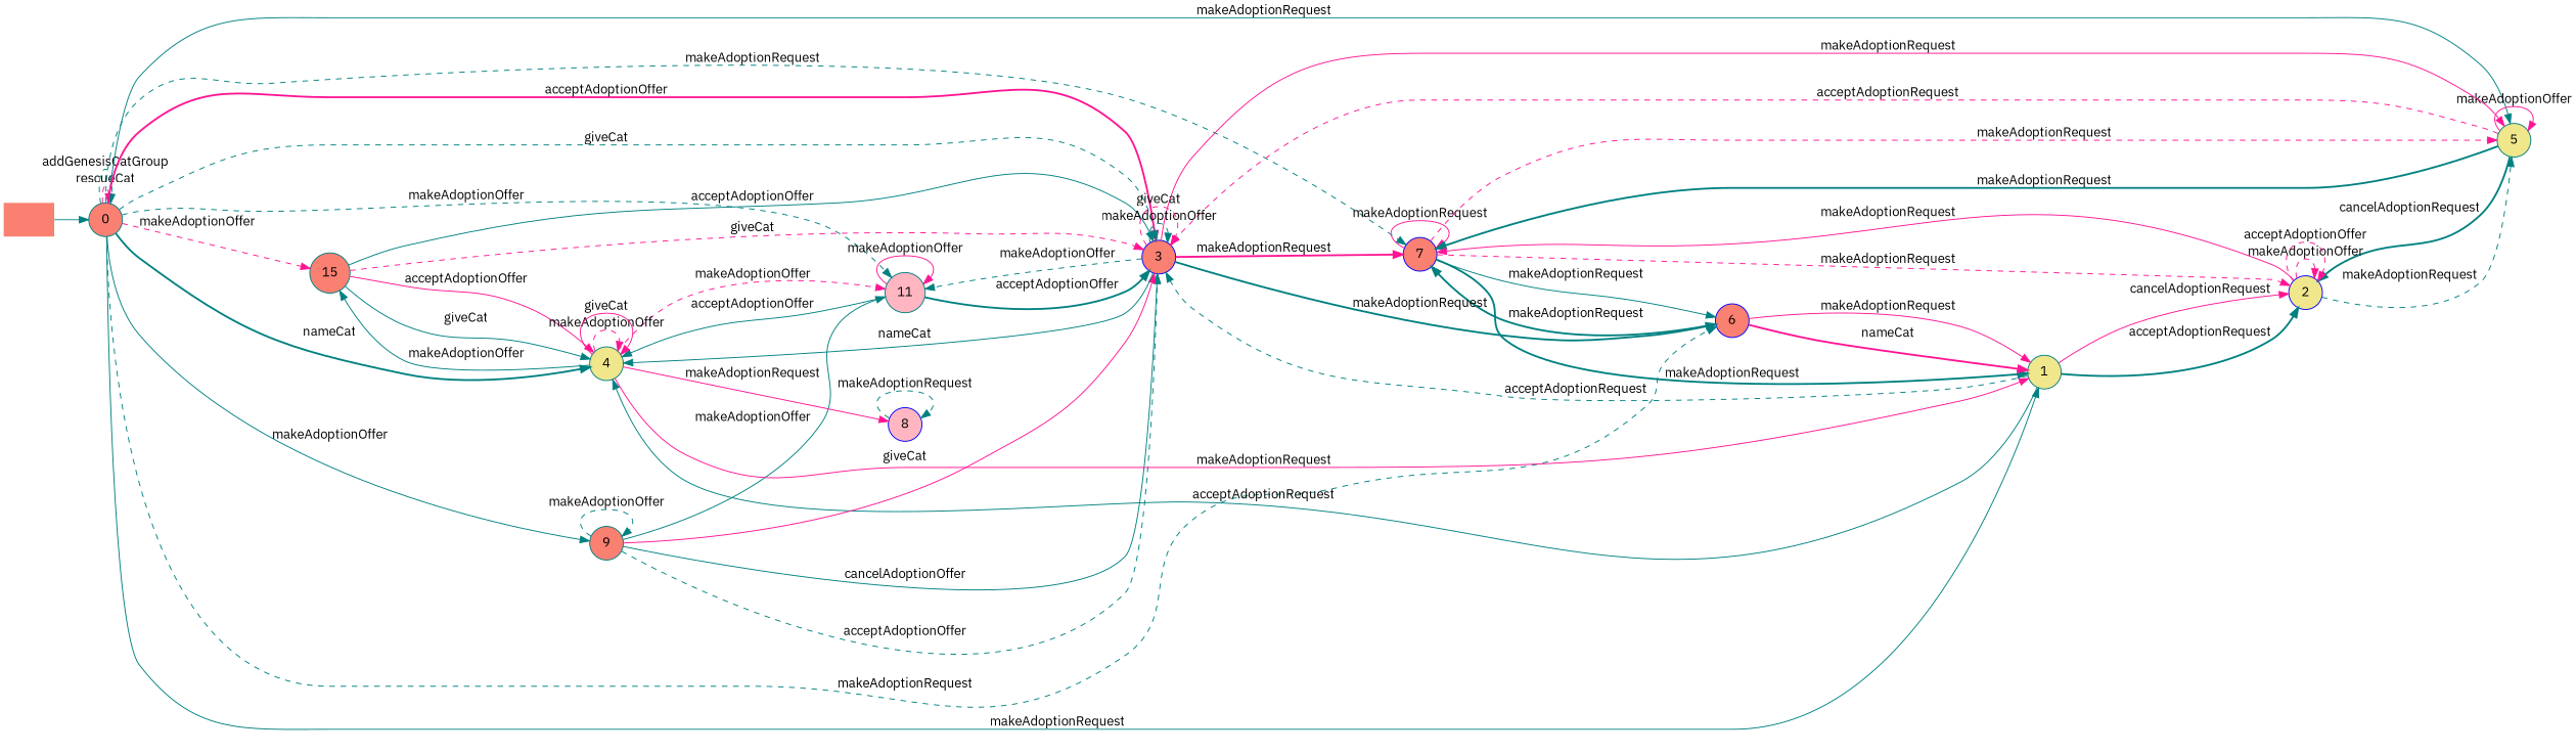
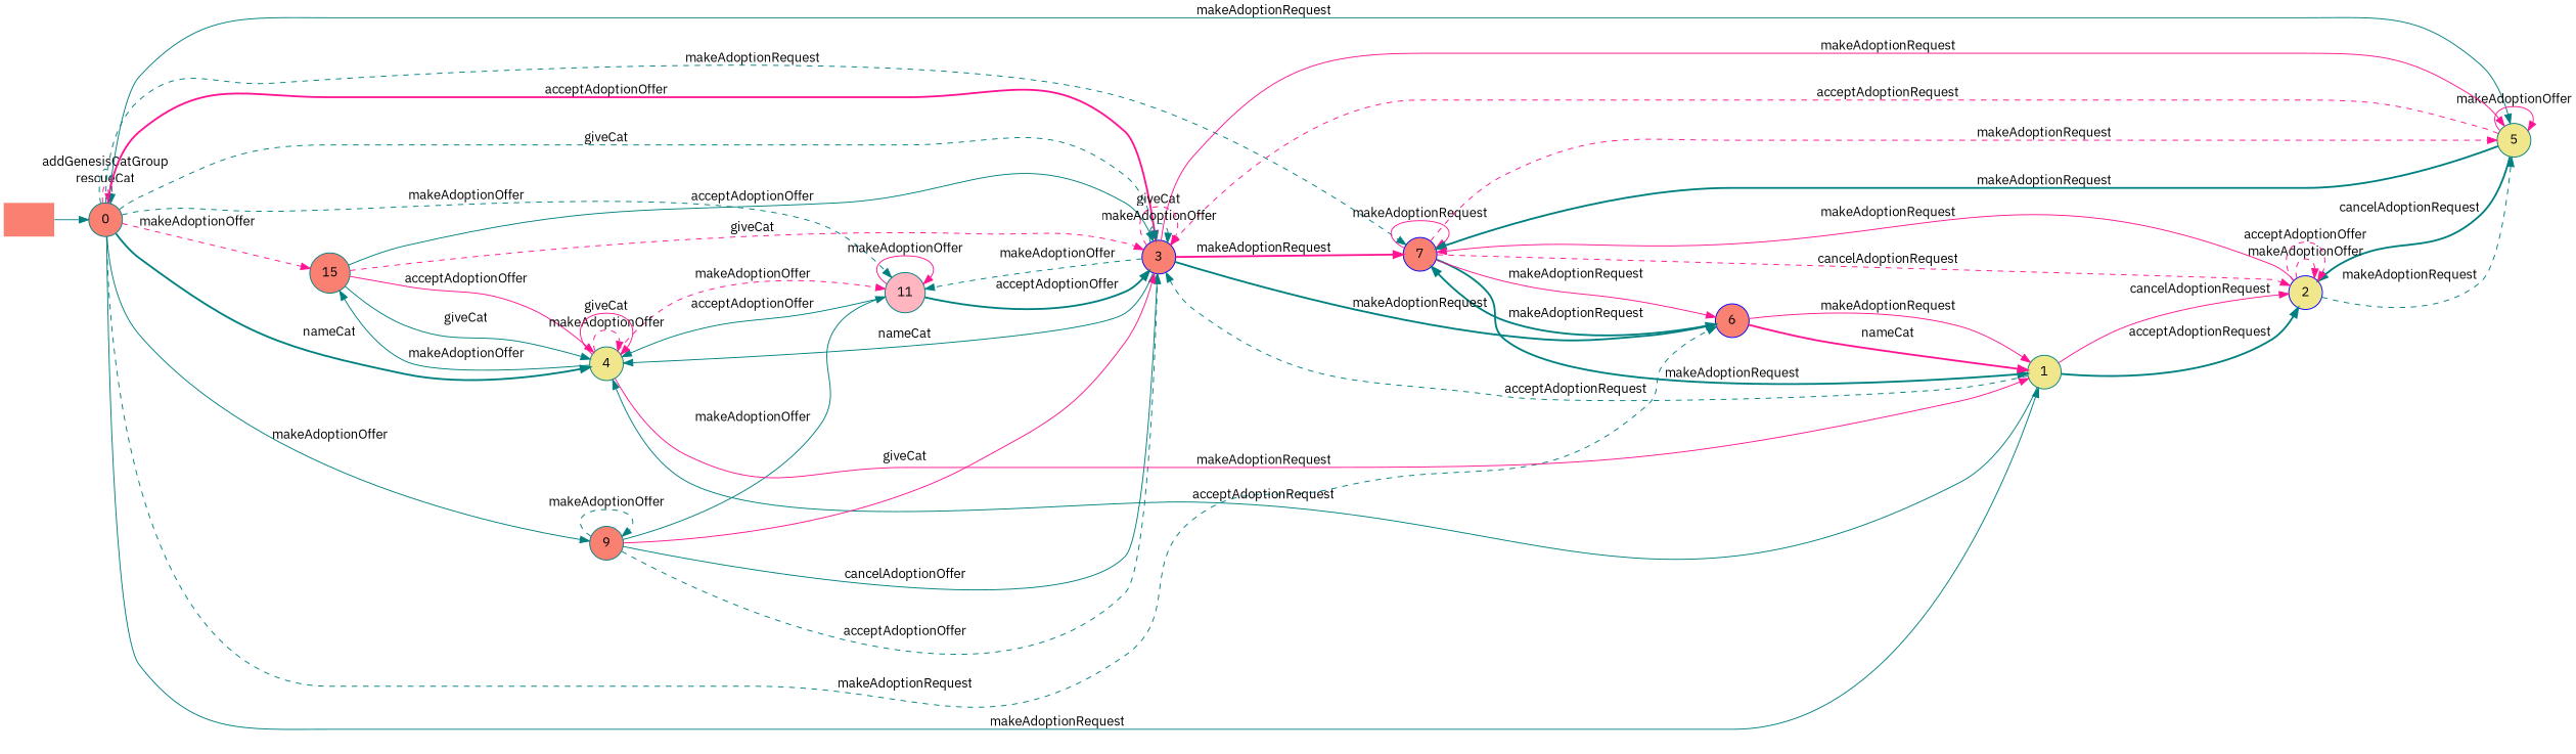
  digraph {
    fontname="IBM Plex Sans"
    rankdir=LR
    node [color=teal fillcolor=salmon fontname="IBM Plex Sans" shape=circle style=filled]
    edge [color=teal fontname="IBM Plex Sans" style=solid]
    "" [color=blue shape=plaintext]
    n2 [label=0]
    n3 [label=15]
    n4 [color=blue label=7]
    n5 [fillcolor=lightpink label=11]
    n6 [fillcolor=khaki label=1]
    n7 [label=9]
    n8 [color=blue label=6]
    n9 [fillcolor=khaki label=4]
    n10 [fillcolor=khaki label=5]
    n11 [color=blue label=3]
    n12 [color=blue fillcolor=khaki label=2]
-   n13 [color=blue fillcolor=lightpink label=8]
    "" -> n2
    n2 -> n2 [color=deeppink label=rescueCat style=dashed]
    n2 -> n2 [label=addGenesisCatGroup style=dashed]
    n2 -> n3 [color=deeppink label=makeAdoptionOffer style=dashed]
    n2 -> n4 [label=makeAdoptionRequest style=dashed]
    n2 -> n5 [label=makeAdoptionOffer style=dashed]
    n2 -> n6 [label=makeAdoptionRequest]
    n2 -> n7 [label=makeAdoptionOffer]
    n2 -> n8 [label=makeAdoptionRequest style=dashed]
    n2 -> n9 [label=nameCat style=bold]
    n2 -> n10 [label=makeAdoptionRequest]
    n2 -> n11 [color=deeppink label=acceptAdoptionOffer style=bold]
    n2 -> n11 [label=giveCat style=dashed]
    n3 -> n9 [color=deeppink label=acceptAdoptionOffer]
    n3 -> n9 [label=giveCat]
    n3 -> n11 [label=acceptAdoptionOffer]
    n3 -> n11 [color=deeppink label=giveCat style=dashed]
    n4 -> n4 [color=deeppink label=makeAdoptionRequest]
    n4 -> n6 [label=makeAdoptionRequest style=bold]
-   n4 -> n8 [label=makeAdoptionRequest]
+   n4 -> n8 [color=deeppink label=makeAdoptionRequest]
    n4 -> n10 [color=deeppink label=makeAdoptionRequest style=dashed]
-   n4 -> n12 [color=deeppink label=makeAdoptionRequest style=dashed]
+   n4 -> n12 [color=deeppink label=cancelAdoptionRequest style=dashed]
    n5 -> n5 [color=deeppink label=makeAdoptionOffer]
    n5 -> n9 [label=acceptAdoptionOffer]
    n5 -> n11 [label=acceptAdoptionOffer style=bold]
    n6 -> n9 [label=acceptAdoptionRequest]
    n6 -> n11 [label=acceptAdoptionRequest style=dashed]
    n6 -> n12 [label=acceptAdoptionRequest style=bold]
    n6 -> n12 [color=deeppink label=cancelAdoptionRequest]
    n7 -> n5 [label=makeAdoptionOffer]
    n7 -> n7 [label=makeAdoptionOffer style=dashed]
    n7 -> n11 [label=cancelAdoptionOffer]
    n7 -> n11 [label=acceptAdoptionOffer style=dashed]
    n7 -> n11 [color=deeppink label=giveCat]
    n8 -> n4 [label=makeAdoptionRequest style=bold]
    n8 -> n6 [color=deeppink label=nameCat style=bold]
    n8 -> n6 [color=deeppink label=makeAdoptionRequest]
    n9 -> n3 [label=makeAdoptionOffer]
    n9 -> n5 [color=deeppink label=makeAdoptionOffer style=dashed]
    n9 -> n6 [color=deeppink label=makeAdoptionRequest]
    n9 -> n9 [color=deeppink label=makeAdoptionOffer style=dashed]
    n9 -> n9 [color=deeppink label=giveCat]
-   n9 -> n13 [color=deeppink label=makeAdoptionRequest]
    n10 -> n4 [label=makeAdoptionRequest style=bold]
    n10 -> n10 [color=deeppink label=makeAdoptionOffer]
    n10 -> n11 [color=deeppink label=acceptAdoptionRequest style=dashed]
    n10 -> n12 [label=cancelAdoptionRequest style=bold]
    n11 -> n4 [color=deeppink label=makeAdoptionRequest style=bold]
    n11 -> n5 [label=makeAdoptionOffer style=dashed]
    n11 -> n8 [label=makeAdoptionRequest style=bold]
    n11 -> n9 [label=nameCat]
    n11 -> n10 [color=deeppink label=makeAdoptionRequest]
    n11 -> n11 [label=makeAdoptionOffer style=dashed]
    n11 -> n11 [color=deeppink label=giveCat style=dashed]
    n12 -> n4 [color=deeppink label=makeAdoptionRequest]
    n12 -> n10 [label=makeAdoptionRequest style=dashed]
    n12 -> n12 [color=deeppink label=makeAdoptionOffer style=dashed]
    n12 -> n12 [color=deeppink label=acceptAdoptionOffer style=dashed]
-   n13 -> n13 [label=makeAdoptionRequest style=dashed]
  }
